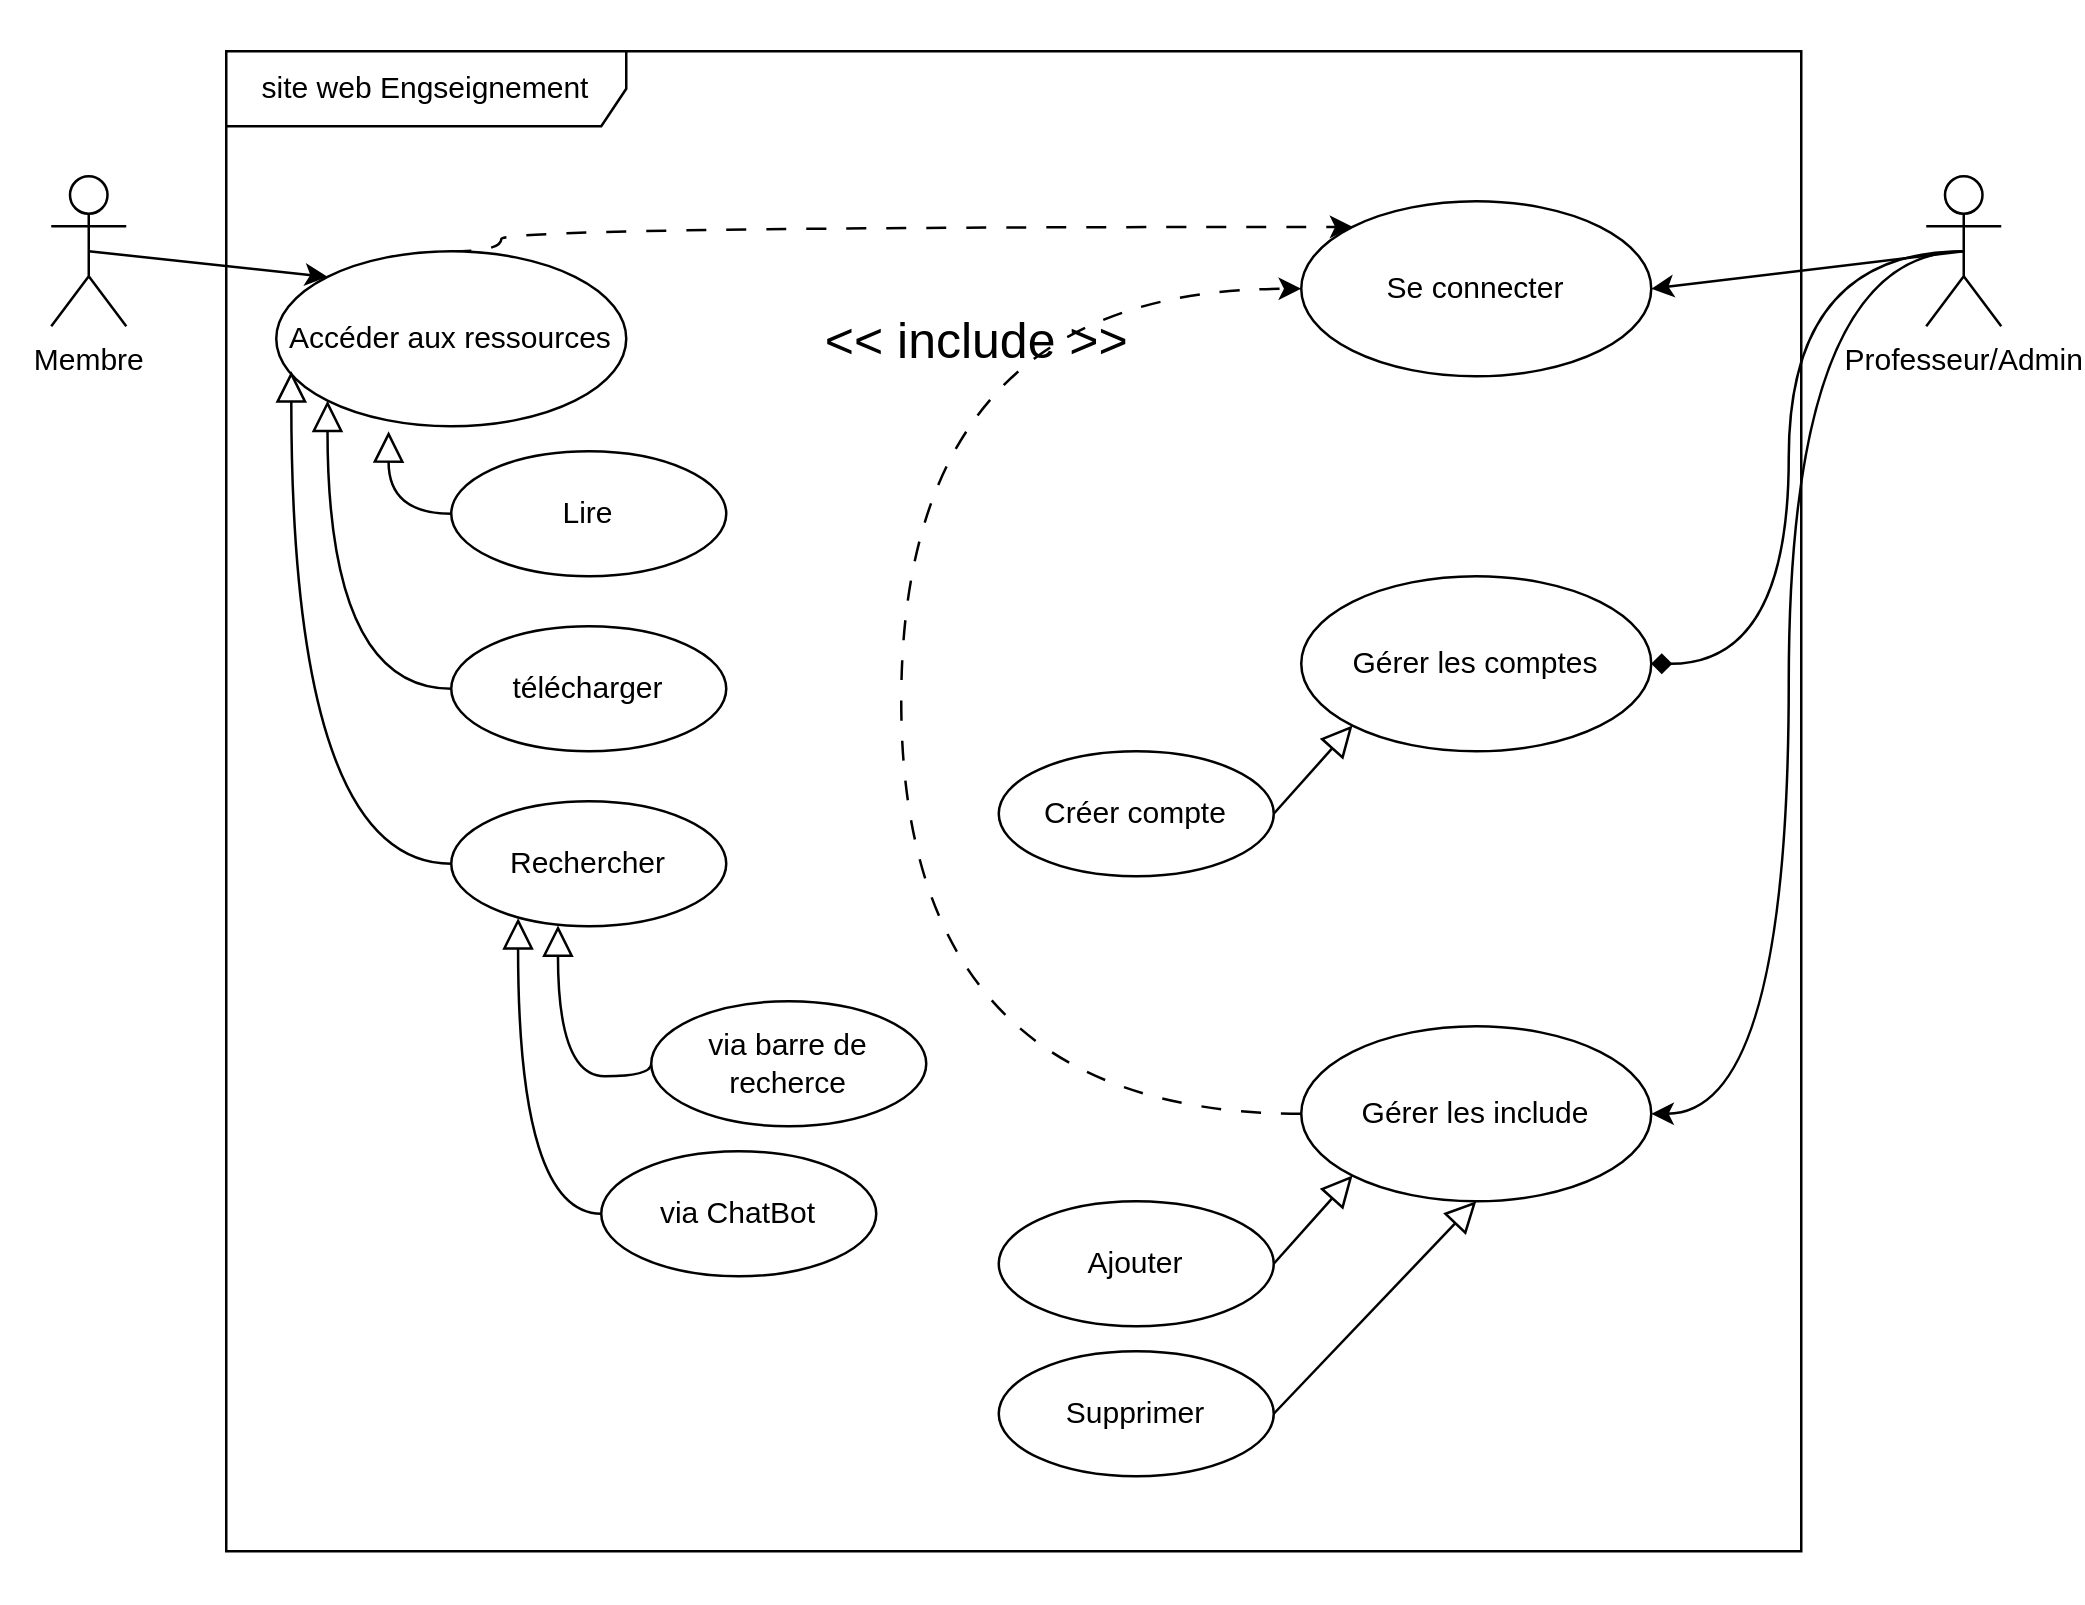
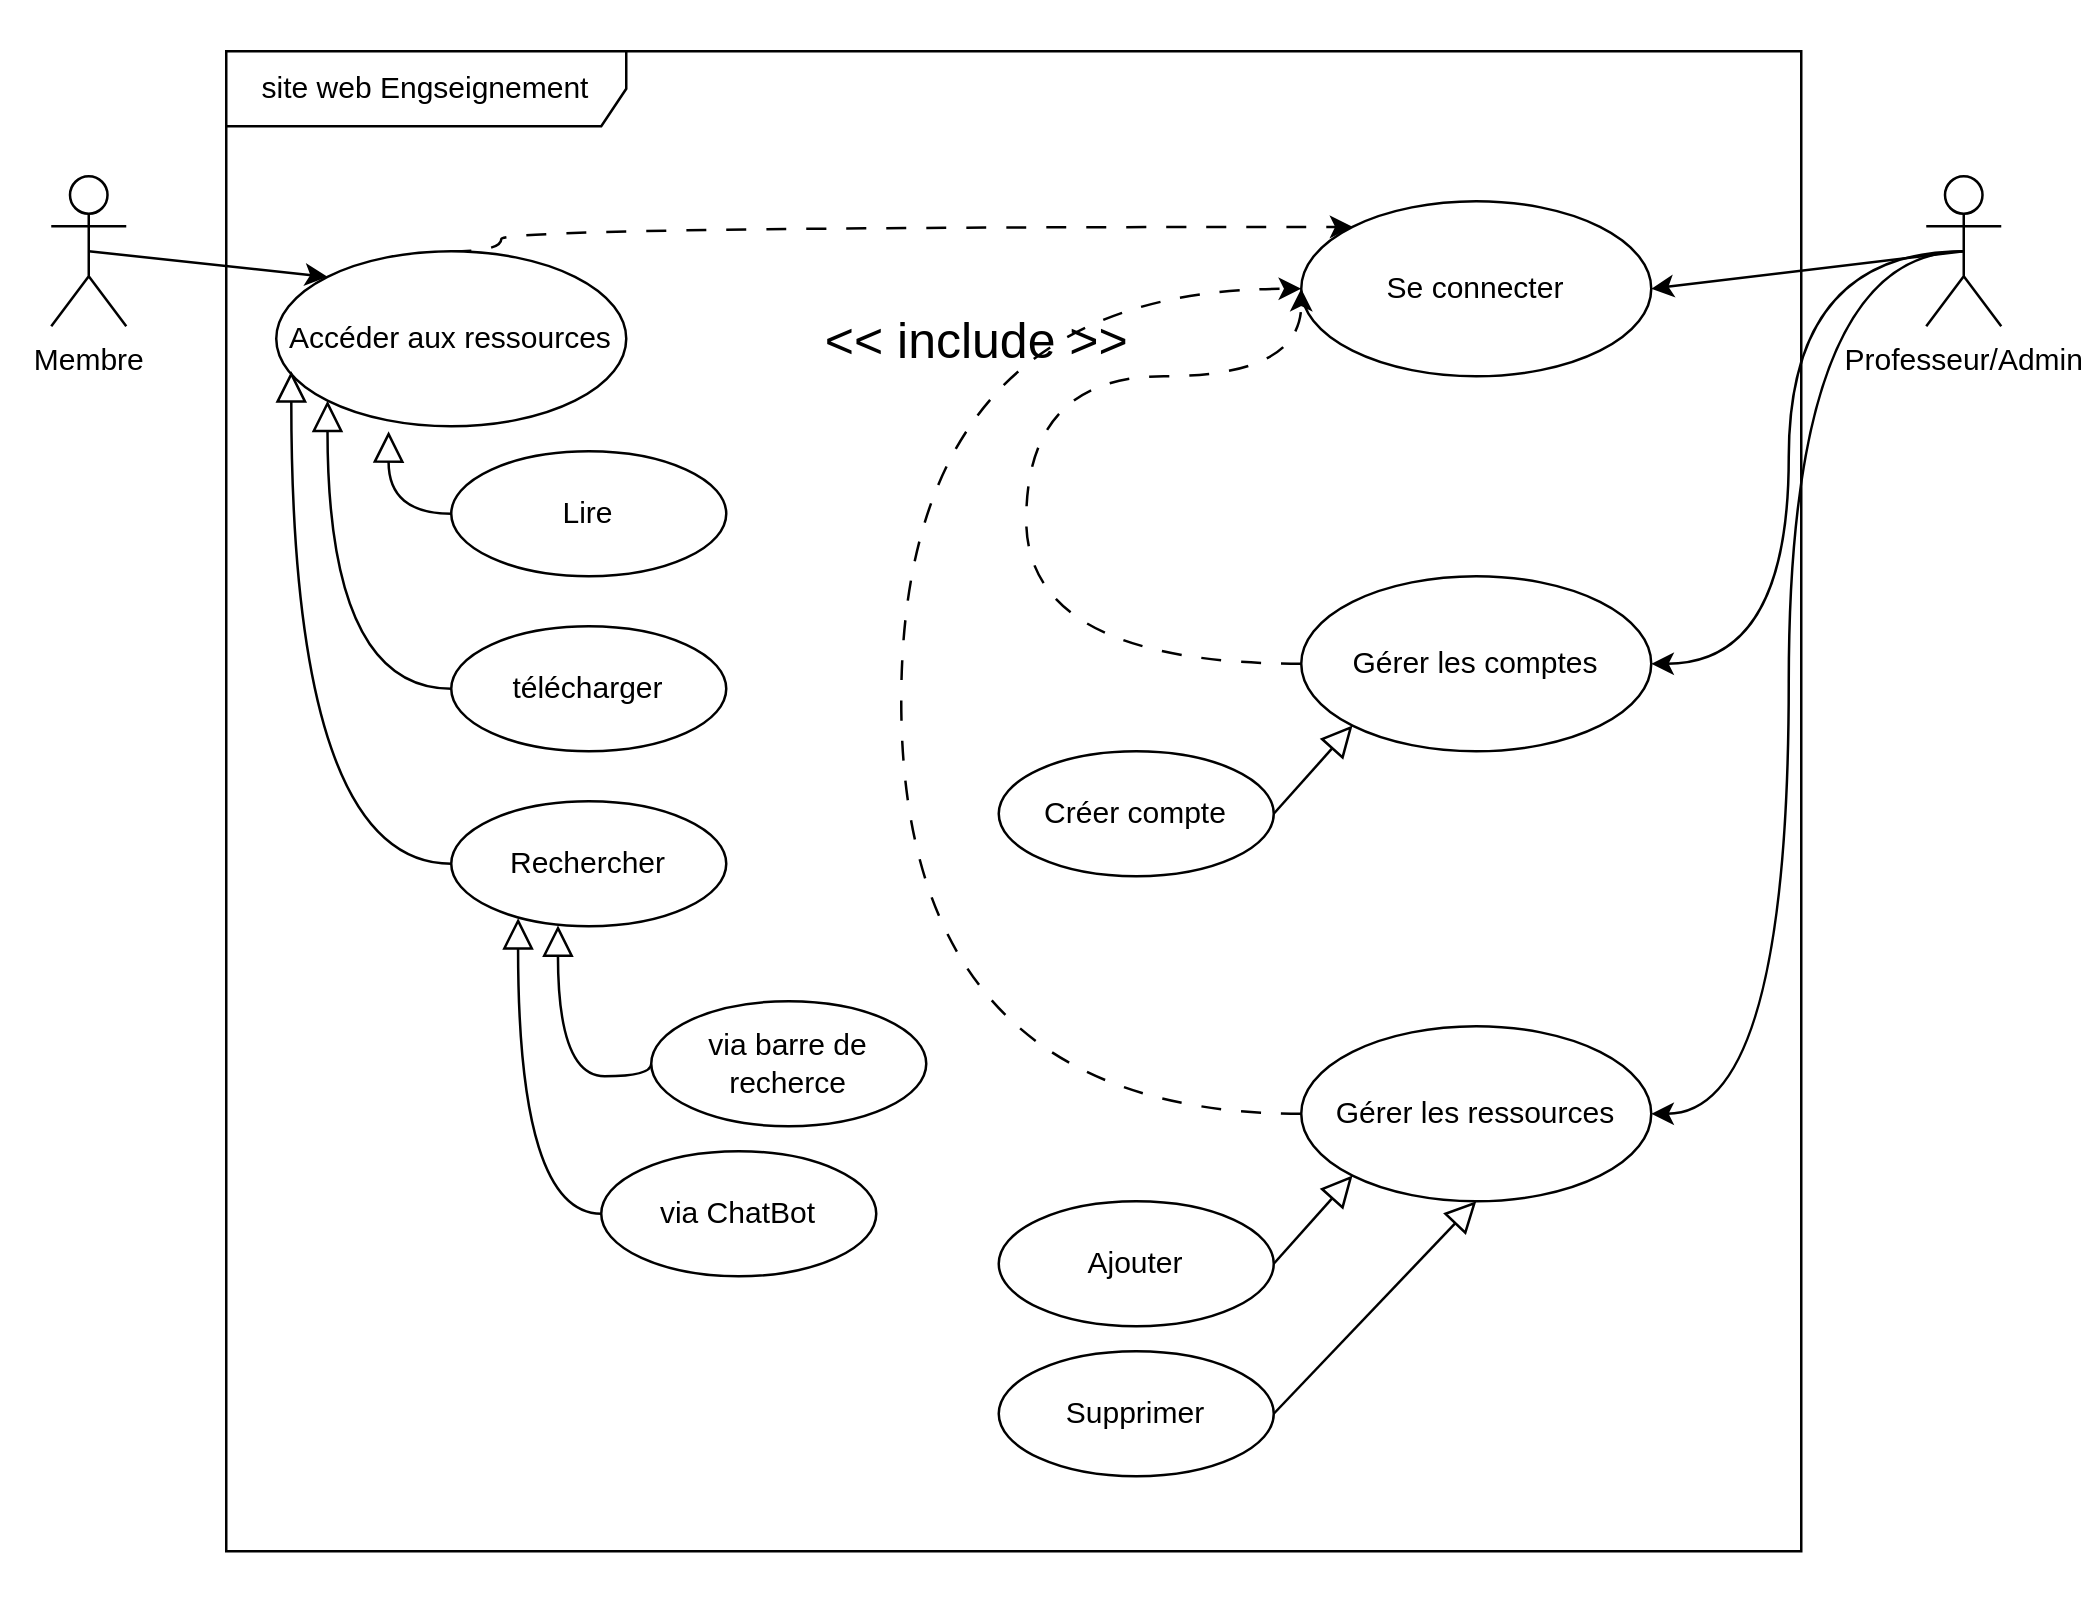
  <mxCell id="0" />
  <mxCell id="1" parent="0" />
  <mxCell id="2" value="site web Engseignement" style="shape=umlFrame;whiteSpace=wrap;html=1;pointerEvents=0;width=160;height=30;" vertex="1" parent="1"><mxGeometry x="90" y="20" width="630" height="600" as="geometry" /></mxCell>
  <mxCell id="3" style="rounded=0;orthogonalLoop=1;jettySize=auto;html=1;exitX=0.5;exitY=0.5;exitDx=0;exitDy=0;exitPerimeter=0;entryX=0;entryY=0;entryDx=0;entryDy=0;" edge="1" parent="1" source="4" target="22"><mxGeometry relative="1" as="geometry" /></mxCell>
  <mxCell id="4" value="Membre" style="shape=umlActor;verticalLabelPosition=bottom;verticalAlign=top;html=1;" vertex="1" parent="1"><mxGeometry x="20" y="70" width="30" height="60" as="geometry" /></mxCell>
  <mxCell id="5" style="rounded=0;orthogonalLoop=1;jettySize=auto;html=1;exitX=0.5;exitY=0.5;exitDx=0;exitDy=0;exitPerimeter=0;entryX=1;entryY=0.5;entryDx=0;entryDy=0;" edge="1" parent="1" source="8" target="9"><mxGeometry relative="1" as="geometry" /></mxCell>
- <mxCell id="6" style="rounded=0;orthogonalLoop=1;jettySize=auto;html=1;exitX=0.5;exitY=0.5;exitDx=0;exitDy=0;exitPerimeter=0;entryX=1;entryY=0.5;entryDx=0;entryDy=0;edgeStyle=orthogonalEdgeStyle;curved=1;endArrow=diamond;" edge="1" parent="1" source="8" target="11"><mxGeometry relative="1" as="geometry" /></mxCell>
+ <mxCell id="6" style="rounded=0;orthogonalLoop=1;jettySize=auto;html=1;exitX=0.5;exitY=0.5;exitDx=0;exitDy=0;exitPerimeter=0;entryX=1;entryY=0.5;entryDx=0;entryDy=0;edgeStyle=orthogonalEdgeStyle;curved=1;" edge="1" parent="1" source="8" target="11"><mxGeometry relative="1" as="geometry" /></mxCell>
  <mxCell id="7" style="rounded=0;orthogonalLoop=1;jettySize=auto;html=1;exitX=0.5;exitY=0.5;exitDx=0;exitDy=0;exitPerimeter=0;entryX=1;entryY=0.5;entryDx=0;entryDy=0;edgeStyle=orthogonalEdgeStyle;curved=1;" edge="1" parent="1" source="8" target="15"><mxGeometry relative="1" as="geometry" /></mxCell>
  <mxCell id="8" value="Professeur/Admin" style="shape=umlActor;verticalLabelPosition=bottom;verticalAlign=top;html=1;" vertex="1" parent="1"><mxGeometry x="770" y="70" width="30" height="60" as="geometry" /></mxCell>
  <mxCell id="9" value="Se connecter" style="ellipse;whiteSpace=wrap;html=1;" vertex="1" parent="1"><mxGeometry x="520" y="80" width="140" height="70" as="geometry" /></mxCell>
+ <mxCell id="10" style="edgeStyle=orthogonalEdgeStyle;rounded=0;orthogonalLoop=1;jettySize=auto;html=1;exitX=0;exitY=0.5;exitDx=0;exitDy=0;entryX=0;entryY=0.5;entryDx=0;entryDy=0;curved=1;dashed=1;dashPattern=8 8;" edge="1" parent="1" source="11" target="9"><mxGeometry relative="1" as="geometry"><Array as="points"><mxPoint x="410" y="265" /><mxPoint x="410" y="150" /><mxPoint x="520" y="150" /></Array></mxGeometry></mxCell>
  <mxCell id="11" value="Gérer les comptes" style="ellipse;whiteSpace=wrap;html=1;" vertex="1" parent="1"><mxGeometry x="520" y="230" width="140" height="70" as="geometry" /></mxCell>
  <mxCell id="12" value="Créer compte" style="ellipse;whiteSpace=wrap;html=1;" vertex="1" parent="1"><mxGeometry x="399" y="300" width="110" height="50" as="geometry" /></mxCell>
  <mxCell id="13" style="rounded=0;orthogonalLoop=1;jettySize=auto;html=1;exitX=1;exitY=0.5;exitDx=0;exitDy=0;entryX=0;entryY=1;entryDx=0;entryDy=0;strokeColor=default;align=center;verticalAlign=middle;fontFamily=Helvetica;fontSize=11;fontColor=default;labelBackgroundColor=default;endArrow=block;endFill=0;endSize=10;" edge="1" parent="1" source="12" target="11"><mxGeometry relative="1" as="geometry" /></mxCell>
  <mxCell id="14" style="edgeStyle=orthogonalEdgeStyle;rounded=0;orthogonalLoop=1;jettySize=auto;html=1;exitX=0;exitY=0.5;exitDx=0;exitDy=0;entryX=0;entryY=0.5;entryDx=0;entryDy=0;curved=1;dashed=1;dashPattern=8 8;" edge="1" parent="1" source="15" target="9"><mxGeometry relative="1" as="geometry"><Array as="points"><mxPoint x="360" y="445" /><mxPoint x="360" y="115" /></Array></mxGeometry></mxCell>
- <mxCell id="15" value="Gérer les include" style="ellipse;whiteSpace=wrap;html=1;" vertex="1" parent="1"><mxGeometry x="520" y="410" width="140" height="70" as="geometry" /></mxCell>
+ <mxCell id="15" value="Gérer les ressources" style="ellipse;whiteSpace=wrap;html=1;" vertex="1" parent="1"><mxGeometry x="520" y="410" width="140" height="70" as="geometry" /></mxCell>
  <mxCell id="16" style="rounded=0;orthogonalLoop=1;jettySize=auto;html=1;exitX=1;exitY=0.5;exitDx=0;exitDy=0;entryX=0;entryY=1;entryDx=0;entryDy=0;strokeColor=default;align=center;verticalAlign=middle;fontFamily=Helvetica;fontSize=11;fontColor=default;labelBackgroundColor=default;endArrow=block;endFill=0;endSize=10;" edge="1" parent="1" source="17" target="15"><mxGeometry relative="1" as="geometry" /></mxCell>
  <mxCell id="17" value="Ajouter" style="ellipse;whiteSpace=wrap;html=1;" vertex="1" parent="1"><mxGeometry x="399" y="480" width="110" height="50" as="geometry" /></mxCell>
  <mxCell id="18" style="rounded=0;orthogonalLoop=1;jettySize=auto;html=1;exitX=1;exitY=0.5;exitDx=0;exitDy=0;entryX=0.5;entryY=1;entryDx=0;entryDy=0;strokeColor=default;align=center;verticalAlign=middle;fontFamily=Helvetica;fontSize=11;fontColor=default;labelBackgroundColor=default;endArrow=block;endFill=0;endSize=10;" edge="1" parent="1" source="19" target="15"><mxGeometry relative="1" as="geometry" /></mxCell>
  <mxCell id="19" value="Supprimer" style="ellipse;whiteSpace=wrap;html=1;" vertex="1" parent="1"><mxGeometry x="399" y="540" width="110" height="50" as="geometry" /></mxCell>
  <mxCell id="20" value="&lt;font style=&quot;font-size: 20px;&quot;&gt;&amp;lt;&amp;lt; include &amp;gt;&amp;gt;&lt;/font&gt;" style="text;html=1;align=center;verticalAlign=middle;resizable=0;points=[];autosize=1;strokeColor=none;fillColor=none;" vertex="1" parent="1"><mxGeometry x="320" y="115" width="140" height="40" as="geometry" /></mxCell>
  <mxCell id="21" style="edgeStyle=orthogonalEdgeStyle;rounded=0;orthogonalLoop=1;jettySize=auto;html=1;exitX=0.5;exitY=0;exitDx=0;exitDy=0;entryX=0;entryY=0;entryDx=0;entryDy=0;curved=1;dashed=1;dashPattern=8 8;" edge="1" parent="1" source="22" target="9"><mxGeometry relative="1" as="geometry"><Array as="points"><mxPoint x="200" y="90" /></Array></mxGeometry></mxCell>
  <mxCell id="22" value="Accéder aux ressources" style="ellipse;whiteSpace=wrap;html=1;" vertex="1" parent="1"><mxGeometry x="110" y="100" width="140" height="70" as="geometry" /></mxCell>
  <mxCell id="23" value="Rechercher" style="ellipse;whiteSpace=wrap;html=1;" vertex="1" parent="1"><mxGeometry x="180" y="320" width="110" height="50" as="geometry" /></mxCell>
  <mxCell id="24" value="Lire" style="ellipse;whiteSpace=wrap;html=1;" vertex="1" parent="1"><mxGeometry x="180" y="180" width="110" height="50" as="geometry" /></mxCell>
  <mxCell id="25" style="edgeStyle=orthogonalEdgeStyle;rounded=0;orthogonalLoop=1;jettySize=auto;html=1;exitX=0;exitY=0.5;exitDx=0;exitDy=0;entryX=0;entryY=1;entryDx=0;entryDy=0;strokeColor=default;align=center;verticalAlign=middle;fontFamily=Helvetica;fontSize=11;fontColor=default;labelBackgroundColor=default;endArrow=block;endFill=0;endSize=10;curved=1;" edge="1" parent="1" source="26" target="22"><mxGeometry relative="1" as="geometry" /></mxCell>
  <mxCell id="26" value="télécharger" style="ellipse;whiteSpace=wrap;html=1;" vertex="1" parent="1"><mxGeometry x="180" y="250" width="110" height="50" as="geometry" /></mxCell>
  <mxCell id="27" style="edgeStyle=orthogonalEdgeStyle;rounded=0;orthogonalLoop=1;jettySize=auto;html=1;exitX=0;exitY=0.5;exitDx=0;exitDy=0;entryX=0.321;entryY=1.029;entryDx=0;entryDy=0;entryPerimeter=0;strokeColor=default;align=center;verticalAlign=middle;fontFamily=Helvetica;fontSize=11;fontColor=default;labelBackgroundColor=default;endArrow=block;endFill=0;endSize=10;curved=1;" edge="1" parent="1" source="24" target="22"><mxGeometry relative="1" as="geometry" /></mxCell>
  <mxCell id="28" style="edgeStyle=orthogonalEdgeStyle;rounded=0;orthogonalLoop=1;jettySize=auto;html=1;exitX=0;exitY=0.5;exitDx=0;exitDy=0;entryX=0.043;entryY=0.686;entryDx=0;entryDy=0;entryPerimeter=0;strokeColor=default;align=center;verticalAlign=middle;fontFamily=Helvetica;fontSize=11;fontColor=default;labelBackgroundColor=default;endArrow=block;endFill=0;endSize=10;curved=1;" edge="1" parent="1" source="23" target="22"><mxGeometry relative="1" as="geometry" /></mxCell>
  <mxCell id="29" style="edgeStyle=orthogonalEdgeStyle;rounded=0;orthogonalLoop=1;jettySize=auto;html=1;exitX=0;exitY=0.5;exitDx=0;exitDy=0;strokeColor=default;align=center;verticalAlign=middle;fontFamily=Helvetica;fontSize=11;fontColor=default;labelBackgroundColor=default;endArrow=block;endFill=0;endSize=10;curved=1;entryX=0.388;entryY=0.993;entryDx=0;entryDy=0;entryPerimeter=0;" edge="1" parent="1" source="30" target="23"><mxGeometry relative="1" as="geometry"><mxPoint x="235" y="370" as="targetPoint" /><Array as="points"><mxPoint x="223" y="430" /></Array></mxGeometry></mxCell>
  <mxCell id="30" value="via barre de recherce" style="ellipse;whiteSpace=wrap;html=1;" vertex="1" parent="1"><mxGeometry x="260" y="400" width="110" height="50" as="geometry" /></mxCell>
  <mxCell id="31" value="via ChatBot" style="ellipse;whiteSpace=wrap;html=1;" vertex="1" parent="1"><mxGeometry x="240" y="460" width="110" height="50" as="geometry" /></mxCell>
  <mxCell id="32" style="edgeStyle=orthogonalEdgeStyle;rounded=0;orthogonalLoop=1;jettySize=auto;html=1;exitX=0;exitY=0.5;exitDx=0;exitDy=0;strokeColor=default;align=center;verticalAlign=middle;fontFamily=Helvetica;fontSize=11;fontColor=default;labelBackgroundColor=default;endArrow=block;endFill=0;endSize=10;curved=1;entryX=0.243;entryY=0.935;entryDx=0;entryDy=0;entryPerimeter=0;" edge="1" parent="1" source="31" target="23"><mxGeometry relative="1" as="geometry"><mxPoint x="207" y="371" as="targetPoint" /></mxGeometry></mxCell>
